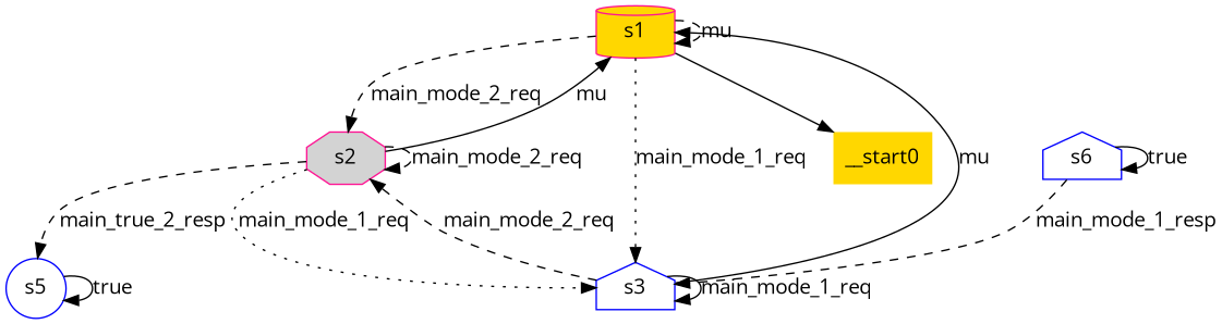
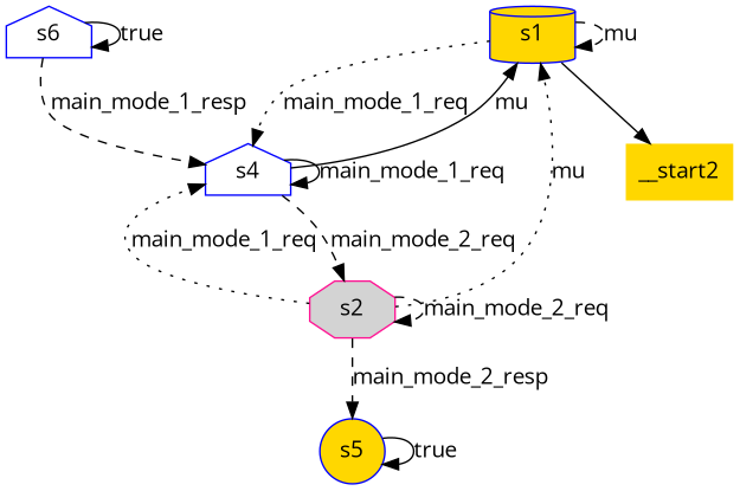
  digraph {
    fontname="Open Sans"
    node [color=blue fillcolor=gold fontname="Open Sans" shape=house style=filled]
    edge [fontname="Open Sans" style=dashed]
-   n1 [color=deeppink label=s1 shape=cylinder]
+   n1 [label=s1 shape=cylinder]
    n2 [color=deeppink fillcolor=lightgrey label=s2 shape=octagon]
-   n3 [fillcolor=white label=s3]
-   __start0 [color=deeppink shape=none]
-   n5 [fillcolor=white label=s5 shape=circle]
+   n3 [fillcolor=white label=s4]
+   __start0 [color=deeppink shape=none label=__start2]
+   n5 [label=s5 shape=circle]
    n6 [fillcolor=white label=s6]
    n1 -> n1 [label=mu]
-   n1 -> n2 [label=main_mode_2_req]
    n1 -> n3 [label=main_mode_1_req style=dotted]
    n1 -> __start0 [style=solid]
-   n2 -> n1 [label=mu style=solid]
+   n2 -> n1 [label=mu style=dotted]
    n2 -> n2 [label=main_mode_2_req]
    n2 -> n3 [label=main_mode_1_req style=dotted]
-   n2 -> n5 [label=main_true_2_resp]
+   n2 -> n5 [label=main_mode_2_resp]
    n3 -> n1 [label=mu style=solid]
    n3 -> n2 [label=main_mode_2_req]
    n3 -> n3 [label=main_mode_1_req style=solid]
    n5 -> n5 [label=true style=solid]
    n6 -> n3 [label=main_mode_1_resp]
    n6 -> n6 [label=true style=solid]
  }
